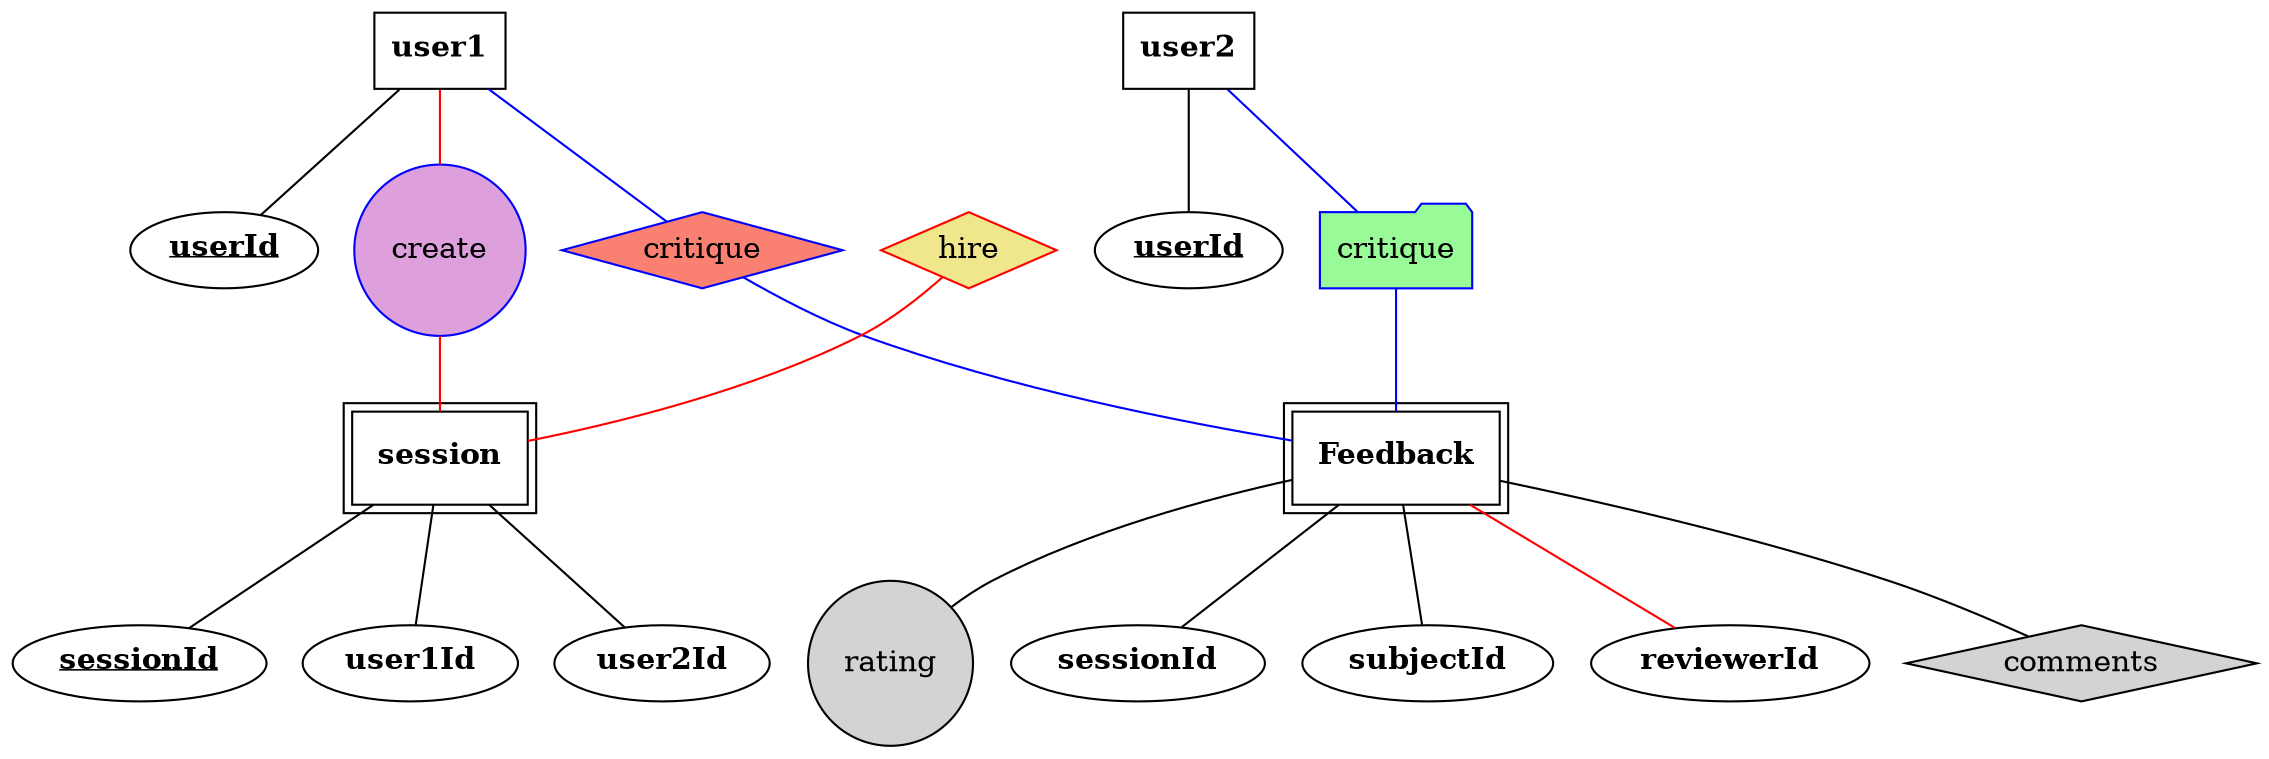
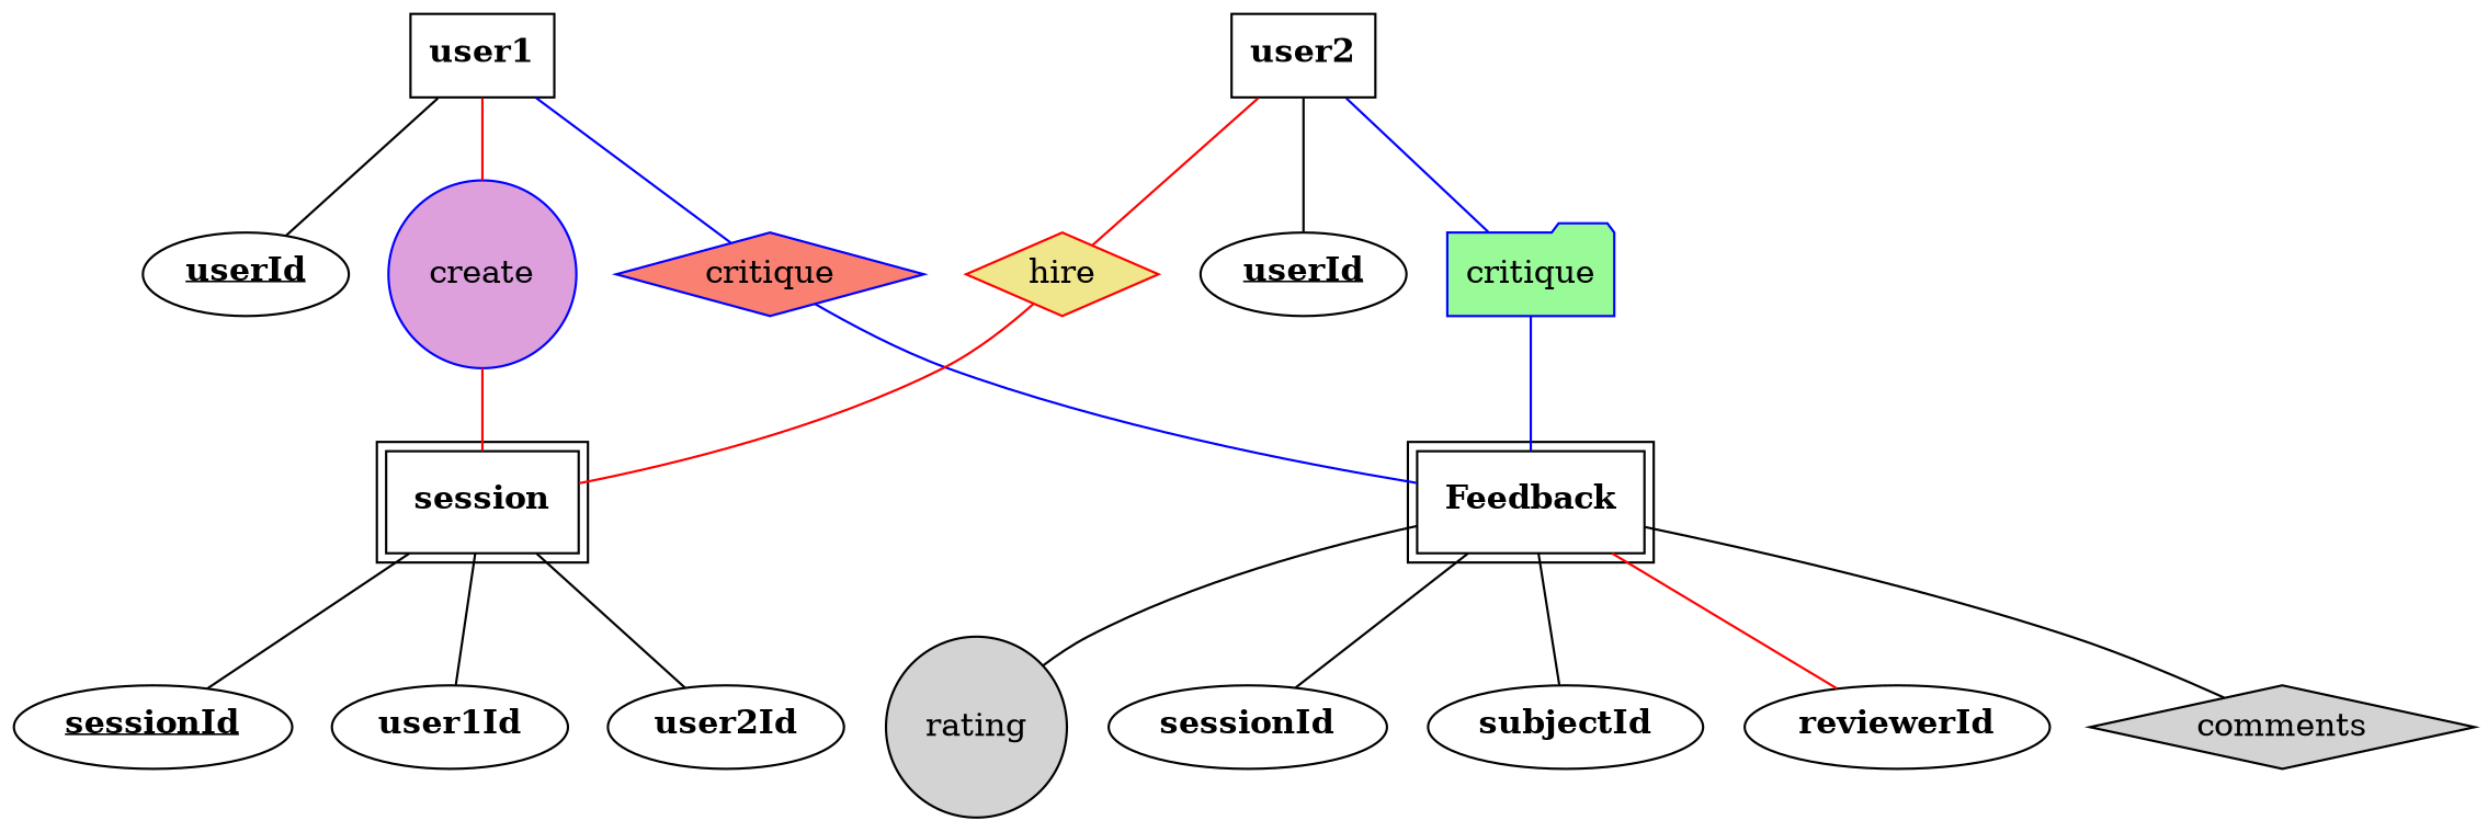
  graph {
    n1 [label=<<B>user1</B>> shape=box]
    n2 [label=<<B><U>userId</U></B>>]
    n3 [color=blue fillcolor=plum label=create shape=circle style=filled]
    n4 [color=blue fillcolor=salmon label=critique shape=diamond style=filled]
    n5 [label=<<B>session</B>> peripheries=2 shape=box]
    n6 [label=<<B>Feedback</B>> peripheries=2 shape=box]
    n7 [label=<<B>user2</B>> shape=box]
    n8 [label=<<B><U>userId</U></B>>]
    n9 [color=red fillcolor=khaki label=hire shape=diamond style=filled]
    n10 [color=blue fillcolor=palegreen label=critique shape=folder style=filled]
    n11 [label=<<B>sessionId</B>>]
    n12 [label=<<B>subjectId</B>>]
    n13 [label=<<B>reviewerId</B>>]
    comments [fillcolor=lightgrey shape=diamond style=filled]
    rating [fillcolor=lightgrey shape=circle style=filled]
    n16 [label=<<B><U>sessionId</U></B>>]
    n17 [label=<<B>user1Id</B>>]
    n18 [label=<<B>user2Id</B>>]
    n1 -- n2
    n1 -- n3 [color=red]
    n1 -- n4 [color=blue]
    n3 -- n5 [color=red]
    n4 -- n6 [color=blue]
    n5 -- n16
    n5 -- n17
    n5 -- n18
    n6 -- n11
    n6 -- n12
    n6 -- n13 [color=red]
    n6 -- comments
    n6 -- rating
    n7 -- n8
+   n7 -- n9 [color=red]
    n7 -- n10 [color=blue]
    n9 -- n5 [color=red]
    n10 -- n6 [color=blue]
  }
